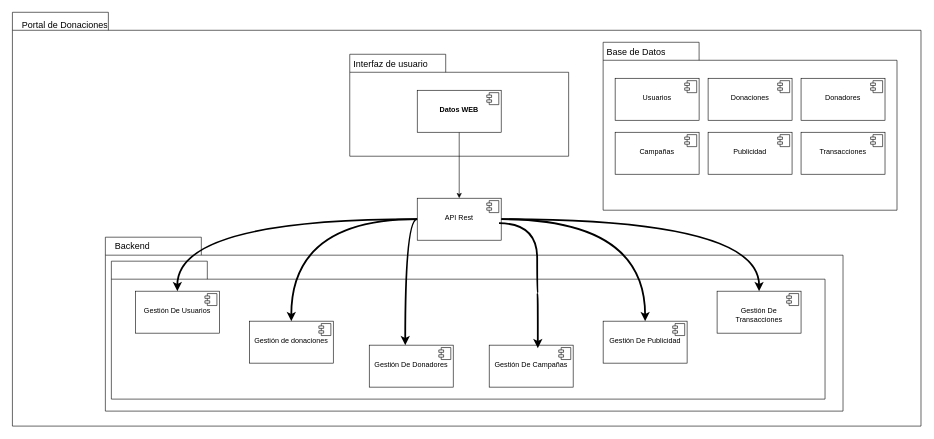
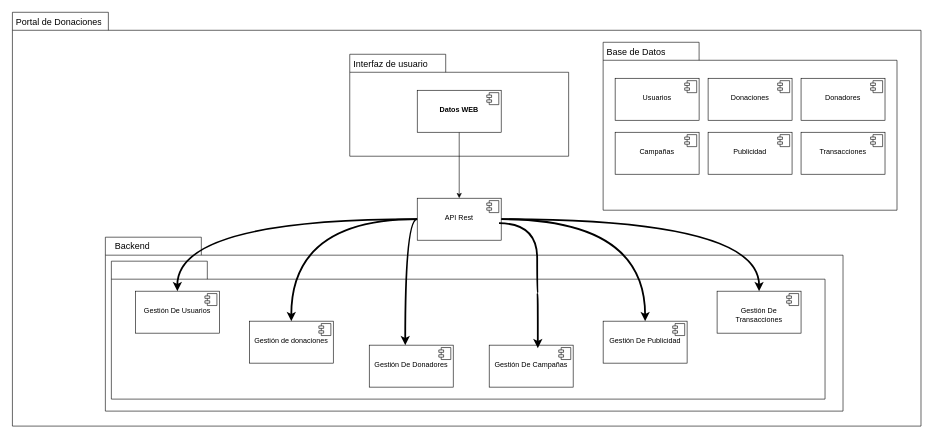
  <mxCell id="0" />
  <mxCell id="1" parent="0" />
  <mxCell id="2" value="" style="shape=folder;fontStyle=1;spacingTop=10;tabWidth=160;tabHeight=30;tabPosition=left;html=1;whiteSpace=wrap;movable=0;resizable=0;rotatable=0;deletable=0;editable=0;locked=1;connectable=0;" vertex="1" parent="1"><mxGeometry x="20" y="20" width="1515" height="690" as="geometry" /></mxCell>
  <mxCell id="3" value="" style="shape=folder;fontStyle=1;spacingTop=10;tabWidth=160;tabHeight=30;tabPosition=left;html=1;whiteSpace=wrap;" vertex="1" parent="1"><mxGeometry x="175" y="395" width="1230" height="290" as="geometry" /></mxCell>
  <mxCell id="4" value="" style="shape=folder;fontStyle=1;spacingTop=10;tabWidth=160;tabHeight=30;tabPosition=left;html=1;whiteSpace=wrap;" parent="1" vertex="1"><mxGeometry x="185" y="435" width="1190" height="230" as="geometry" /></mxCell>
  <mxCell id="5" value="Backend" style="text;strokeColor=none;fillColor=none;spacingLeft=4;spacingRight=4;overflow=hidden;rotatable=0;points=[[0,0.5],[1,0.5]];portConstraint=eastwest;fontSize=15;whiteSpace=wrap;html=1;" parent="1" vertex="1"><mxGeometry x="185" y="395" width="170" height="30" as="geometry" /></mxCell>
  <mxCell id="6" value="" style="shape=folder;fontStyle=1;spacingTop=10;tabWidth=160;tabHeight=30;tabPosition=left;html=1;whiteSpace=wrap;" parent="1" vertex="1"><mxGeometry x="582.5" y="90" width="365" height="170" as="geometry" /></mxCell>
  <mxCell id="7" style="edgeStyle=orthogonalEdgeStyle;rounded=0;orthogonalLoop=1;jettySize=auto;html=1;entryX=0.5;entryY=0;entryDx=0;entryDy=0;" parent="1" source="8" target="15" edge="1"><mxGeometry relative="1" as="geometry" /></mxCell>
  <mxCell id="8" value="&lt;p style=&quot;margin:0px;margin-top:6px;text-align:center;&quot;&gt;&lt;b&gt;&lt;br&gt;&lt;/b&gt;&lt;/p&gt;&lt;p style=&quot;margin:0px;margin-top:6px;text-align:center;&quot;&gt;&lt;b&gt;Datos WEB&lt;/b&gt;&lt;/p&gt;" style="align=left;overflow=fill;html=1;dropTarget=0;whiteSpace=wrap;" parent="1" vertex="1"><mxGeometry x="695" y="150" width="140" height="70" as="geometry" /></mxCell>
  <mxCell id="9" value="" style="shape=component;jettyWidth=8;jettyHeight=4;" parent="8" vertex="1"><mxGeometry x="1" width="20" height="20" relative="1" as="geometry"><mxPoint x="-24" y="4" as="offset" /></mxGeometry></mxCell>
  <mxCell id="10" value="Interfaz de usuario" style="text;strokeColor=none;fillColor=none;spacingLeft=4;spacingRight=4;overflow=hidden;rotatable=0;points=[[0,0.5],[1,0.5]];portConstraint=eastwest;fontSize=15;whiteSpace=wrap;html=1;" parent="1" vertex="1"><mxGeometry x="582.5" y="90" width="170" height="30" as="geometry" /></mxCell>
  <mxCell id="11" style="edgeStyle=orthogonalEdgeStyle;rounded=0;orthogonalLoop=1;jettySize=auto;html=1;entryX=0.5;entryY=0;entryDx=0;entryDy=0;strokeWidth=3;flowAnimation=0;shadow=0;curved=1;" edge="1" parent="1" source="15" target="31"><mxGeometry relative="1" as="geometry"><Array as="points"><mxPoint x="295" y="365" /></Array></mxGeometry></mxCell>
  <mxCell id="12" style="edgeStyle=orthogonalEdgeStyle;rounded=0;orthogonalLoop=1;jettySize=auto;html=1;exitX=0;exitY=0.5;exitDx=0;exitDy=0;strokeWidth=3;elbow=vertical;curved=1;" edge="1" parent="1" source="15" target="35"><mxGeometry relative="1" as="geometry"><mxPoint x="850" y="405" as="sourcePoint" /><Array as="points"><mxPoint x="675" y="365" /></Array></mxGeometry></mxCell>
  <mxCell id="13" style="edgeStyle=orthogonalEdgeStyle;rounded=0;orthogonalLoop=1;jettySize=auto;html=1;exitX=1;exitY=0.5;exitDx=0;exitDy=0;strokeWidth=3;curved=1;" edge="1" parent="1" source="15" target="39"><mxGeometry relative="1" as="geometry"><mxPoint x="955" y="387.5" as="sourcePoint" /><Array as="points"><mxPoint x="1075" y="365" /></Array></mxGeometry></mxCell>
  <mxCell id="14" style="edgeStyle=orthogonalEdgeStyle;rounded=0;orthogonalLoop=1;jettySize=auto;html=1;exitX=1;exitY=0.5;exitDx=0;exitDy=0;strokeWidth=3;curved=1;" edge="1" parent="1" source="15" target="41"><mxGeometry relative="1" as="geometry"><mxPoint x="955" y="370" as="sourcePoint" /><Array as="points"><mxPoint x="1265" y="365" /></Array></mxGeometry></mxCell>
  <mxCell id="15" value="&lt;p style=&quot;margin:0px;margin-top:6px;text-align:center;&quot;&gt;&lt;br&gt;&lt;/p&gt;&lt;p style=&quot;margin:0px;margin-top:6px;text-align:center;&quot;&gt;API Rest&lt;/p&gt;" style="align=left;overflow=fill;html=1;dropTarget=0;whiteSpace=wrap;" parent="1" vertex="1"><mxGeometry x="695" y="330" width="140" height="70" as="geometry" /></mxCell>
  <mxCell id="16" value="" style="shape=component;jettyWidth=8;jettyHeight=4;" parent="15" vertex="1"><mxGeometry x="1" width="20" height="20" relative="1" as="geometry"><mxPoint x="-24" y="4" as="offset" /></mxGeometry></mxCell>
  <mxCell id="17" value="" style="shape=folder;fontStyle=1;spacingTop=10;tabWidth=160;tabHeight=30;tabPosition=left;html=1;whiteSpace=wrap;" parent="1" vertex="1"><mxGeometry x="1005" y="70" width="490" height="280" as="geometry" /></mxCell>
  <mxCell id="18" value="Base de Datos" style="text;strokeColor=none;fillColor=none;spacingLeft=4;spacingRight=4;overflow=hidden;rotatable=0;points=[[0,0.5],[1,0.5]];portConstraint=eastwest;fontSize=15;whiteSpace=wrap;html=1;" parent="1" vertex="1"><mxGeometry x="1005" y="70" width="170" height="30" as="geometry" /></mxCell>
  <mxCell id="19" value="&lt;p style=&quot;margin:0px;margin-top:6px;text-align:center;&quot;&gt;&lt;br&gt;&lt;/p&gt;&lt;p style=&quot;margin:0px;margin-top:6px;text-align:center;&quot;&gt;Usuarios&lt;/p&gt;" style="align=left;overflow=fill;html=1;dropTarget=0;whiteSpace=wrap;" parent="1" vertex="1"><mxGeometry x="1025" y="130" width="140" height="70" as="geometry" /></mxCell>
  <mxCell id="20" value="" style="shape=component;jettyWidth=8;jettyHeight=4;" parent="19" vertex="1"><mxGeometry x="1" width="20" height="20" relative="1" as="geometry"><mxPoint x="-24" y="4" as="offset" /></mxGeometry></mxCell>
  <mxCell id="21" value="&lt;p style=&quot;margin:0px;margin-top:6px;text-align:center;&quot;&gt;&lt;br&gt;&lt;/p&gt;&lt;p style=&quot;margin:0px;margin-top:6px;text-align:center;&quot;&gt;Donaciones&lt;/p&gt;" style="align=left;overflow=fill;html=1;dropTarget=0;whiteSpace=wrap;" parent="1" vertex="1"><mxGeometry x="1180" y="130" width="140" height="70" as="geometry" /></mxCell>
  <mxCell id="22" value="" style="shape=component;jettyWidth=8;jettyHeight=4;" parent="21" vertex="1"><mxGeometry x="1" width="20" height="20" relative="1" as="geometry"><mxPoint x="-24" y="4" as="offset" /></mxGeometry></mxCell>
  <mxCell id="23" value="&lt;p style=&quot;margin:0px;margin-top:6px;text-align:center;&quot;&gt;&lt;br&gt;&lt;/p&gt;&lt;p style=&quot;margin:0px;margin-top:6px;text-align:center;&quot;&gt;Donadores&lt;/p&gt;" style="align=left;overflow=fill;html=1;dropTarget=0;whiteSpace=wrap;" parent="1" vertex="1"><mxGeometry x="1335" y="130" width="140" height="70" as="geometry" /></mxCell>
  <mxCell id="24" value="" style="shape=component;jettyWidth=8;jettyHeight=4;" parent="23" vertex="1"><mxGeometry x="1" width="20" height="20" relative="1" as="geometry"><mxPoint x="-24" y="4" as="offset" /></mxGeometry></mxCell>
  <mxCell id="25" value="&lt;p style=&quot;margin:0px;margin-top:6px;text-align:center;&quot;&gt;&lt;br&gt;&lt;/p&gt;&lt;p style=&quot;margin:0px;margin-top:6px;text-align:center;&quot;&gt;Campañas&lt;/p&gt;" style="align=left;overflow=fill;html=1;dropTarget=0;whiteSpace=wrap;" parent="1" vertex="1"><mxGeometry x="1025" y="220" width="140" height="70" as="geometry" /></mxCell>
  <mxCell id="26" value="" style="shape=component;jettyWidth=8;jettyHeight=4;" parent="25" vertex="1"><mxGeometry x="1" width="20" height="20" relative="1" as="geometry"><mxPoint x="-24" y="4" as="offset" /></mxGeometry></mxCell>
  <mxCell id="27" value="&lt;p style=&quot;margin:0px;margin-top:6px;text-align:center;&quot;&gt;&lt;br&gt;&lt;/p&gt;&lt;p style=&quot;margin:0px;margin-top:6px;text-align:center;&quot;&gt;Publicidad&lt;/p&gt;" style="align=left;overflow=fill;html=1;dropTarget=0;whiteSpace=wrap;" parent="1" vertex="1"><mxGeometry x="1180" y="220" width="140" height="70" as="geometry" /></mxCell>
  <mxCell id="28" value="" style="shape=component;jettyWidth=8;jettyHeight=4;" parent="27" vertex="1"><mxGeometry x="1" width="20" height="20" relative="1" as="geometry"><mxPoint x="-24" y="4" as="offset" /></mxGeometry></mxCell>
  <mxCell id="29" value="&lt;p style=&quot;margin:0px;margin-top:6px;text-align:center;&quot;&gt;&lt;br&gt;&lt;/p&gt;&lt;p style=&quot;margin:0px;margin-top:6px;text-align:center;&quot;&gt;Transacciones&lt;/p&gt;" style="align=left;overflow=fill;html=1;dropTarget=0;whiteSpace=wrap;" parent="1" vertex="1"><mxGeometry x="1335" y="220" width="140" height="70" as="geometry" /></mxCell>
  <mxCell id="30" value="" style="shape=component;jettyWidth=8;jettyHeight=4;" parent="29" vertex="1"><mxGeometry x="1" width="20" height="20" relative="1" as="geometry"><mxPoint x="-24" y="4" as="offset" /></mxGeometry></mxCell>
  <mxCell id="31" value="&lt;p style=&quot;margin:0px;margin-top:6px;text-align:center;&quot;&gt;&lt;br&gt;&lt;/p&gt;&lt;p style=&quot;margin:0px;margin-top:6px;text-align:center;&quot;&gt;Gestión De Usuarios&lt;/p&gt;" style="align=left;overflow=fill;html=1;dropTarget=0;whiteSpace=wrap;" parent="1" vertex="1"><mxGeometry x="225" y="485" width="140" height="70" as="geometry" /></mxCell>
  <mxCell id="32" value="" style="shape=component;jettyWidth=8;jettyHeight=4;" parent="31" vertex="1"><mxGeometry x="1" width="20" height="20" relative="1" as="geometry"><mxPoint x="-24" y="4" as="offset" /></mxGeometry></mxCell>
  <mxCell id="33" value="&lt;p style=&quot;margin:0px;margin-top:6px;text-align:center;&quot;&gt;&lt;br&gt;&lt;/p&gt;&lt;p style=&quot;margin:0px;margin-top:6px;text-align:center;&quot;&gt;Gestión de donaciones&lt;/p&gt;" style="align=left;overflow=fill;html=1;dropTarget=0;whiteSpace=wrap;" parent="1" vertex="1"><mxGeometry x="415" y="535" width="140" height="70" as="geometry" /></mxCell>
  <mxCell id="34" value="" style="shape=component;jettyWidth=8;jettyHeight=4;" parent="33" vertex="1"><mxGeometry x="1" width="20" height="20" relative="1" as="geometry"><mxPoint x="-24" y="4" as="offset" /></mxGeometry></mxCell>
  <mxCell id="35" value="&lt;p style=&quot;margin:0px;margin-top:6px;text-align:center;&quot;&gt;&lt;br&gt;&lt;/p&gt;&lt;p style=&quot;margin:0px;margin-top:6px;text-align:center;&quot;&gt;Gestión De Donadores&lt;/p&gt;" style="align=left;overflow=fill;html=1;dropTarget=0;whiteSpace=wrap;" parent="1" vertex="1"><mxGeometry x="615" y="575" width="140" height="70" as="geometry" /></mxCell>
  <mxCell id="36" value="" style="shape=component;jettyWidth=8;jettyHeight=4;" parent="35" vertex="1"><mxGeometry x="1" width="20" height="20" relative="1" as="geometry"><mxPoint x="-24" y="4" as="offset" /></mxGeometry></mxCell>
  <mxCell id="37" value="&lt;p style=&quot;margin:0px;margin-top:6px;text-align:center;&quot;&gt;&lt;br&gt;&lt;/p&gt;&lt;p style=&quot;margin:0px;margin-top:6px;text-align:center;&quot;&gt;Gestión De Campañas&lt;/p&gt;" style="align=left;overflow=fill;html=1;dropTarget=0;whiteSpace=wrap;" parent="1" vertex="1"><mxGeometry x="815" y="575" width="140" height="70" as="geometry" /></mxCell>
  <mxCell id="38" value="" style="shape=component;jettyWidth=8;jettyHeight=4;" parent="37" vertex="1"><mxGeometry x="1" width="20" height="20" relative="1" as="geometry"><mxPoint x="-24" y="4" as="offset" /></mxGeometry></mxCell>
  <mxCell id="39" value="&lt;p style=&quot;margin:0px;margin-top:6px;text-align:center;&quot;&gt;&lt;br&gt;&lt;/p&gt;&lt;p style=&quot;margin:0px;margin-top:6px;text-align:center;&quot;&gt;Gestión De Publicidad&lt;/p&gt;" style="align=left;overflow=fill;html=1;dropTarget=0;whiteSpace=wrap;" parent="1" vertex="1"><mxGeometry x="1005" y="535" width="140" height="70" as="geometry" /></mxCell>
  <mxCell id="40" value="" style="shape=component;jettyWidth=8;jettyHeight=4;" parent="39" vertex="1"><mxGeometry x="1" width="20" height="20" relative="1" as="geometry"><mxPoint x="-24" y="4" as="offset" /></mxGeometry></mxCell>
  <mxCell id="41" value="&lt;p style=&quot;margin:0px;margin-top:6px;text-align:center;&quot;&gt;&lt;br&gt;&lt;/p&gt;&lt;p style=&quot;margin:0px;margin-top:6px;text-align:center;&quot;&gt;Gestión De Transacciones&lt;/p&gt;" style="align=left;overflow=fill;html=1;dropTarget=0;whiteSpace=wrap;" parent="1" vertex="1"><mxGeometry x="1195" y="485" width="140" height="70" as="geometry" /></mxCell>
  <mxCell id="42" value="" style="shape=component;jettyWidth=8;jettyHeight=4;" parent="41" vertex="1"><mxGeometry x="1" width="20" height="20" relative="1" as="geometry"><mxPoint x="-24" y="4" as="offset" /></mxGeometry></mxCell>
- <mxCell id="43" value="Portal de Donaciones" style="text;strokeColor=none;fillColor=none;spacingLeft=4;spacingRight=4;overflow=hidden;rotatable=0;points=[[0,0.5],[1,0.5]];portConstraint=eastwest;fontSize=15;whiteSpace=wrap;html=1;movable=0;resizable=0;deletable=0;editable=0;locked=1;connectable=0;" vertex="1" parent="1"><mxGeometry x="30" y="25" width="170" height="30" as="geometry" /></mxCell>
+ <mxCell id="43" value="Portal de Donaciones" style="text;strokeColor=none;fillColor=none;spacingLeft=4;spacingRight=4;overflow=hidden;rotatable=0;points=[[0,0.5],[1,0.5]];portConstraint=eastwest;fontSize=15;whiteSpace=wrap;html=1;movable=0;resizable=0;deletable=0;editable=0;locked=1;connectable=0;" vertex="1" parent="1"><mxGeometry x="20" y="20" width="170" height="30" as="geometry" /></mxCell>
  <mxCell id="44" style="edgeStyle=orthogonalEdgeStyle;rounded=0;orthogonalLoop=1;jettySize=auto;html=1;exitX=0;exitY=0.5;exitDx=0;exitDy=0;strokeWidth=3;curved=1;entryX=0.5;entryY=0;entryDx=0;entryDy=0;" edge="1" parent="1" source="15" target="33"><mxGeometry relative="1" as="geometry"><Array as="points"><mxPoint x="485" y="365" /></Array></mxGeometry></mxCell>
  <mxCell id="45" style="edgeStyle=orthogonalEdgeStyle;rounded=0;orthogonalLoop=1;jettySize=auto;html=1;entryX=0.579;entryY=0.071;entryDx=0;entryDy=0;entryPerimeter=0;exitX=0.974;exitY=0.595;exitDx=0;exitDy=0;strokeWidth=3;curved=1;exitPerimeter=0;" edge="1" parent="1" source="15" target="37"><mxGeometry relative="1" as="geometry"><mxPoint x="920" y="405" as="sourcePoint" /><Array as="points"><mxPoint x="895" y="372" /><mxPoint x="895" y="488" /><mxPoint x="896" y="488" /></Array></mxGeometry></mxCell>
